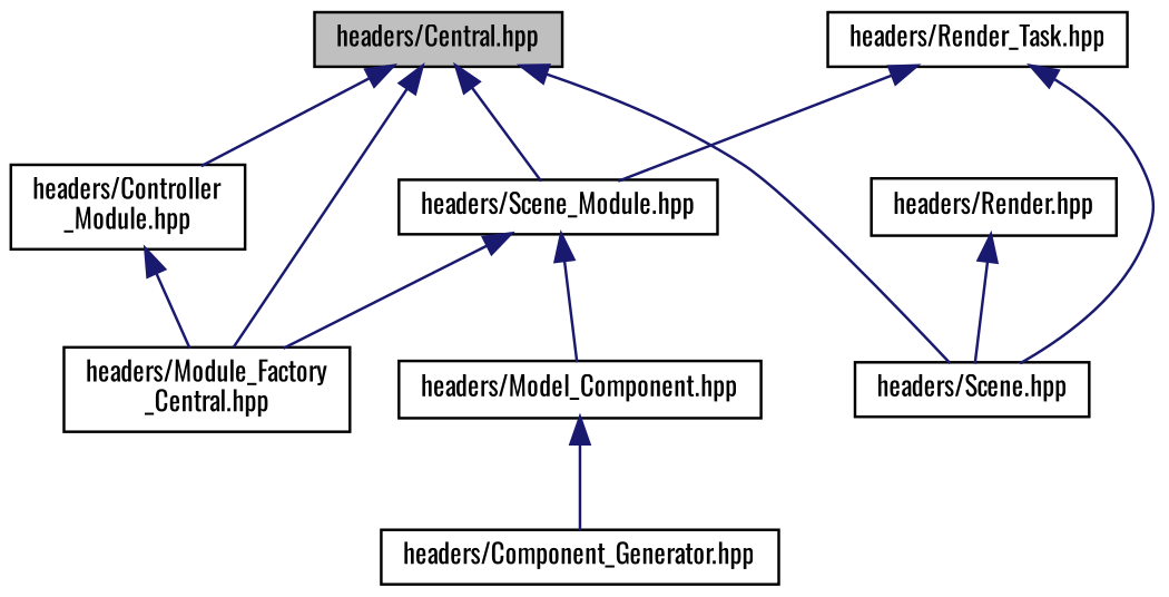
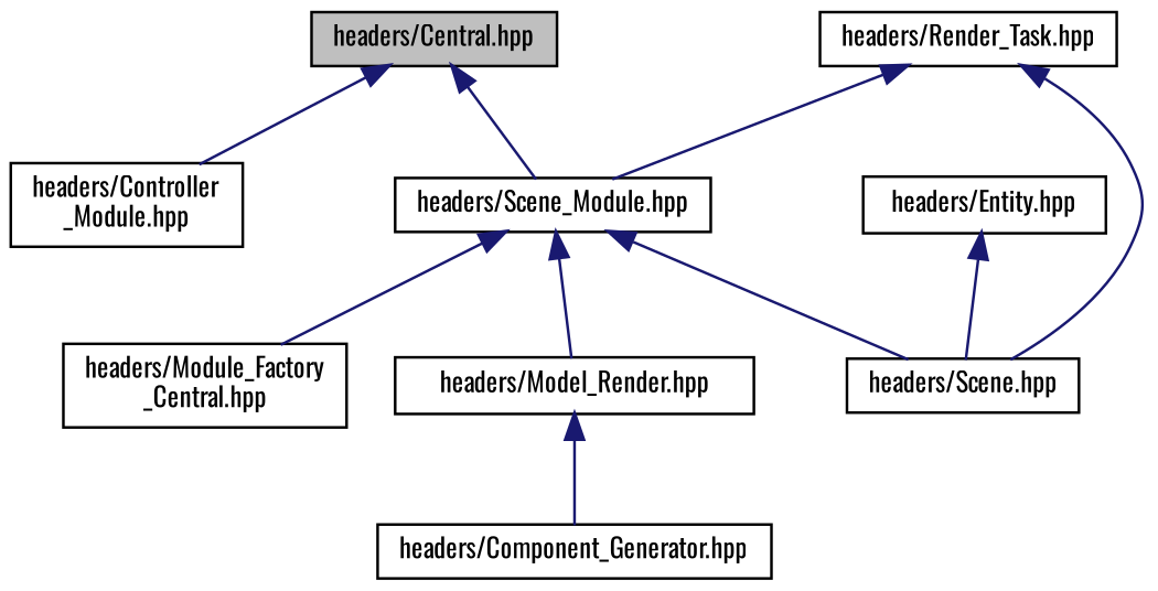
  digraph {
    fontname=Oswald
    node [color=black fillcolor=white fontname=Oswald fontsize=10 shape=record style=filled]
    edge [color=midnightblue dir=back fontname=Oswald fontsize=10 labelfontname=Helvetica labelfontsize=10 style=solid]
    n1 [fillcolor=grey75 fontcolor=black height=0.2 label="headers/Central.hpp" width=0.4]
    n2 [height=0.2 label="headers/Scene_Module.hpp" width=0.4]
    n3 [height=0.2 label="headers/Module_Factory\l_Central.hpp" width=0.4]
    n4 [height=0.2 label="headers/Scene.hpp" width=0.4]
    n5 [height=0.2 label="headers/Controller\l_Module.hpp" width=0.4]
-   n6 [height=0.2 label="headers/Model_Component.hpp" width=0.4]
+   n6 [height=0.2 label="headers/Model_Render.hpp" width=0.4]
    n7 [height=0.2 label="headers/Component_Generator.hpp" width=0.4]
-   n8 [height=0.2 label="headers/Render.hpp" width=0.4]
+   n8 [height=0.2 label="headers/Entity.hpp" width=0.4]
    n9 [height=0.2 label="headers/Render_Task.hpp" width=0.4]
    n1 -> n2
-   n1 -> n3
-   n1 -> n4
+   n2 -> n4
    n1 -> n5
    n2 -> n3
    n2 -> n6
-   n5 -> n3
    n6 -> n7
    n8 -> n4
    n9 -> n2
    n9 -> n4
  }
